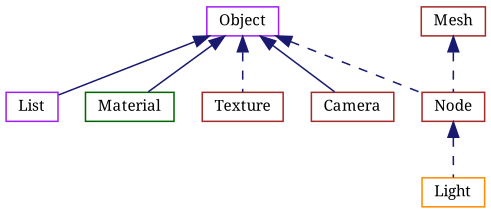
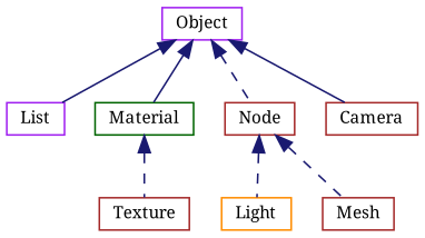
  digraph {
    fontname="Noto Serif"
    rankdir=TB
    node [color=brown fillcolor=white fontname="Noto Serif" fontsize=10 shape=record style=filled]
    edge [color=midnightblue dir=back fontname="Noto Serif" fontsize=10 labelfontname=Helvetica labelfontsize=10 style=dashed]
    n1 [color=purple height=0.2 label=Object width=0.4]
    n2 [color=purple height=0.2 label=List width=0.4]
    n3 [color=darkgreen height=0.2 label=Material width=0.4]
    n4 [height=0.2 label="Node" width=0.4]
    n5 [height=0.2 label=Texture width=0.4]
    n6 [height=0.2 label=Camera width=0.4]
    n7 [color=darkorange height=0.2 label=Light width=0.4]
    n8 [height=0.2 label=Mesh width=0.4]
    n1 -> n2 [style=solid]
    n1 -> n3 [style=solid]
    n1 -> n4
-   n1 -> n5
+   n3 -> n5
    n1 -> n6 [style=solid]
    n4 -> n7
-   n8 -> n4
+   n4 -> n8
  }
